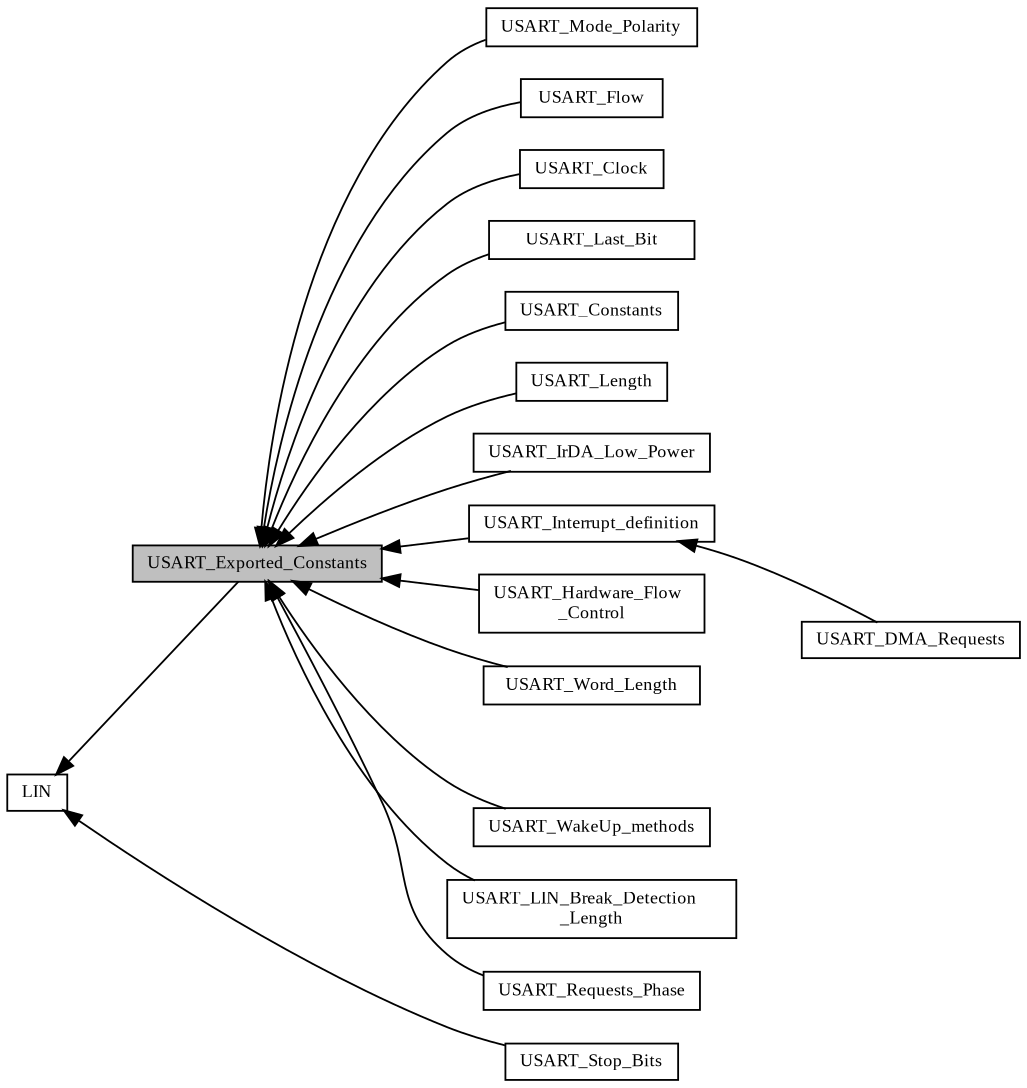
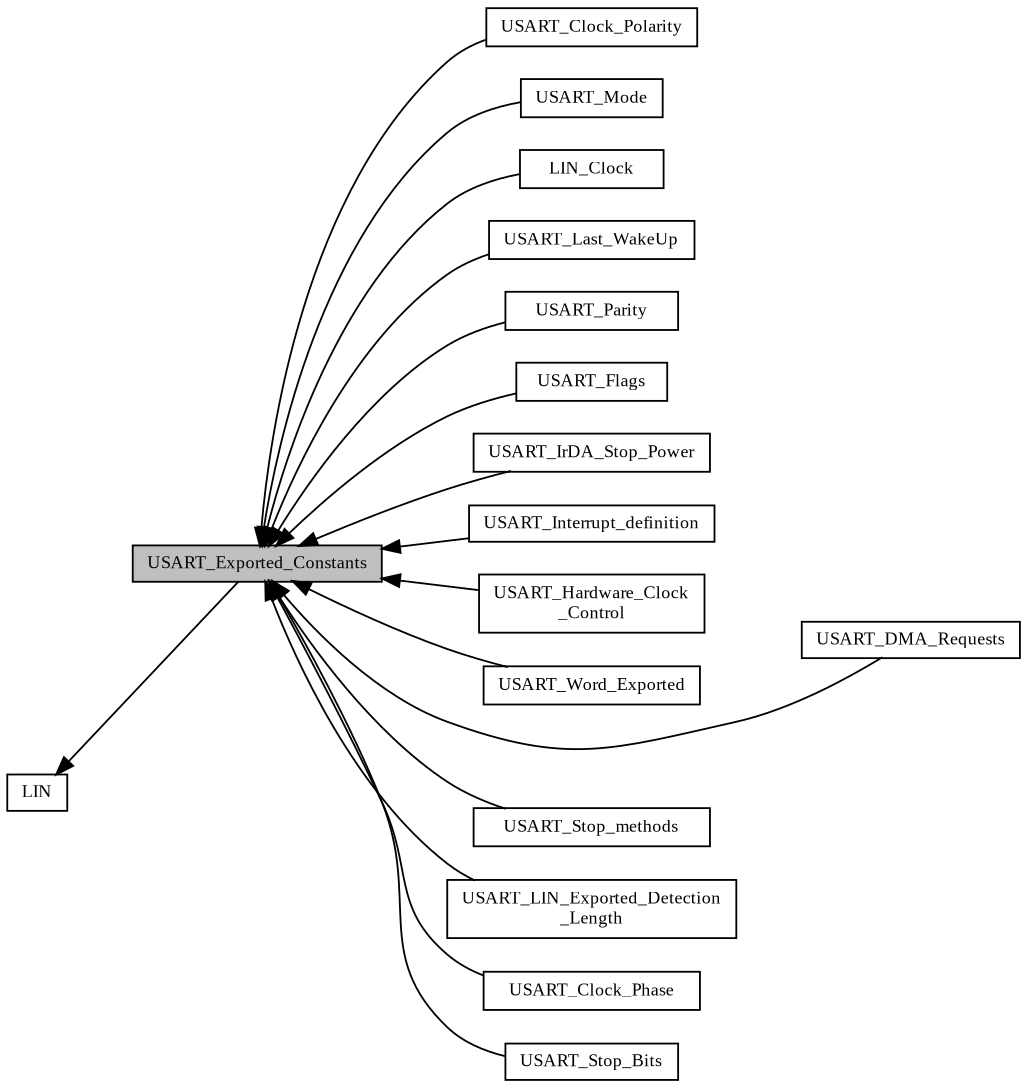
  digraph {
    fontname="Liberation Serif"
    rankdir=LR
    node [color=black fillcolor=white fontname="Liberation Serif" fontsize=10 shape=record style=filled]
    edge [dir=back fontname="Liberation Serif" fontsize=10 labelfontname=Helvetica labelfontsize=10 shape=plaintext style=solid]
-   n1 [height=0.2 label=USART_Mode_Polarity width=0.4]
-   n2 [height=0.2 label=USART_Flow width=0.4]
-   n3 [height=0.2 label=USART_Clock width=0.4]
-   n4 [height=0.2 label=USART_Last_Bit width=0.4]
-   n5 [height=0.2 label=USART_Constants width=0.4]
-   n6 [height=0.2 label=USART_Length width=0.4]
-   n7 [height=0.2 label=USART_IrDA_Low_Power width=0.4]
+   n1 [height=0.2 label=USART_Clock_Polarity width=0.4]
+   n2 [height=0.2 label=USART_Mode width=0.4]
+   n3 [height=0.2 label=LIN_Clock width=0.4]
+   n4 [height=0.2 label=USART_Last_WakeUp width=0.4]
+   n5 [height=0.2 label=USART_Parity width=0.4]
+   n6 [height=0.2 label=USART_Flags width=0.4]
+   n7 [height=0.2 label=USART_IrDA_Stop_Power width=0.4]
    n8 [height=0.2 label=USART_Interrupt_definition width=0.4]
-   n9 [height=0.2 label="USART_Hardware_Flow\l_Control" width=0.4]
-   n10 [height=0.2 label=USART_Word_Length width=0.4]
+   n9 [height=0.2 label="USART_Hardware_Clock\l_Control" width=0.4]
+   n10 [height=0.2 label=USART_Word_Exported width=0.4]
    n11 [height=0.2 label=LIN width=0.4]
    n12 [fillcolor=grey75 fontcolor=black height=0.2 label=USART_Exported_Constants width=0.4]
    n13 [height=0.2 label=USART_DMA_Requests width=0.4]
    n14 [height=0.2 label=USART_Stop_Bits width=0.4]
-   n15 [height=0.2 label=USART_WakeUp_methods width=0.4]
-   n16 [height=0.2 label="USART_LIN_Break_Detection\l_Length" width=0.4]
-   n17 [height=0.2 label=USART_Requests_Phase width=0.4]
+   n15 [height=0.2 label=USART_Stop_methods width=0.4]
+   n16 [height=0.2 label="USART_LIN_Exported_Detection\l_Length" width=0.4]
+   n17 [height=0.2 label=USART_Clock_Phase width=0.4]
    n11 -> n12
    n12 -> n1
    n12 -> n2
    n12 -> n3
    n12 -> n4
    n12 -> n5
    n12 -> n6
    n12 -> n7
    n12 -> n8
    n12 -> n9
    n12 -> n10
-   n8 -> n13
-   n11 -> n14
+   n12 -> n13
+   n12 -> n14
    n12 -> n15
    n12 -> n16
    n12 -> n17
  }
